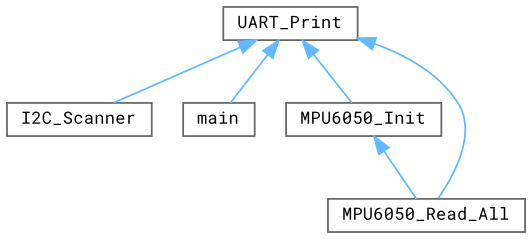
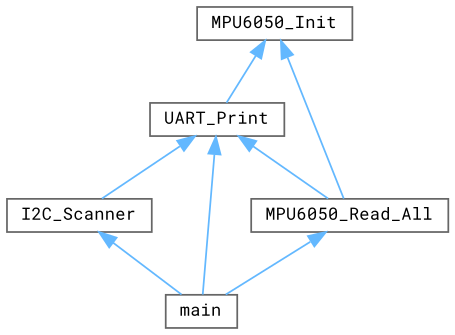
  digraph {
    fontname="Roboto Mono"
    rankdir=TB
    node [color=grey40 fillcolor=white fontname="Roboto Mono" fontsize=10 shape=box style=filled]
    edge [color=steelblue1 dir=back fontname="Roboto Mono" fontsize=10 labelfontname=Helvetica labelfontsize=10 style=solid]
    n1 [height=0.2 label=UART_Print width=0.4]
    n2 [height=0.2 label=I2C_Scanner width=0.4]
    n3 [height=0.2 label=main width=0.4]
    n4 [height=0.2 label=MPU6050_Init width=0.4]
    n5 [height=0.2 label=MPU6050_Read_All width=0.4]
    n1 -> n2
    n1 -> n3
-   n1 -> n4
+   n4 -> n1
    n1 -> n5
+   n2 -> n3
    n4 -> n5
+   n5 -> n3
  }
